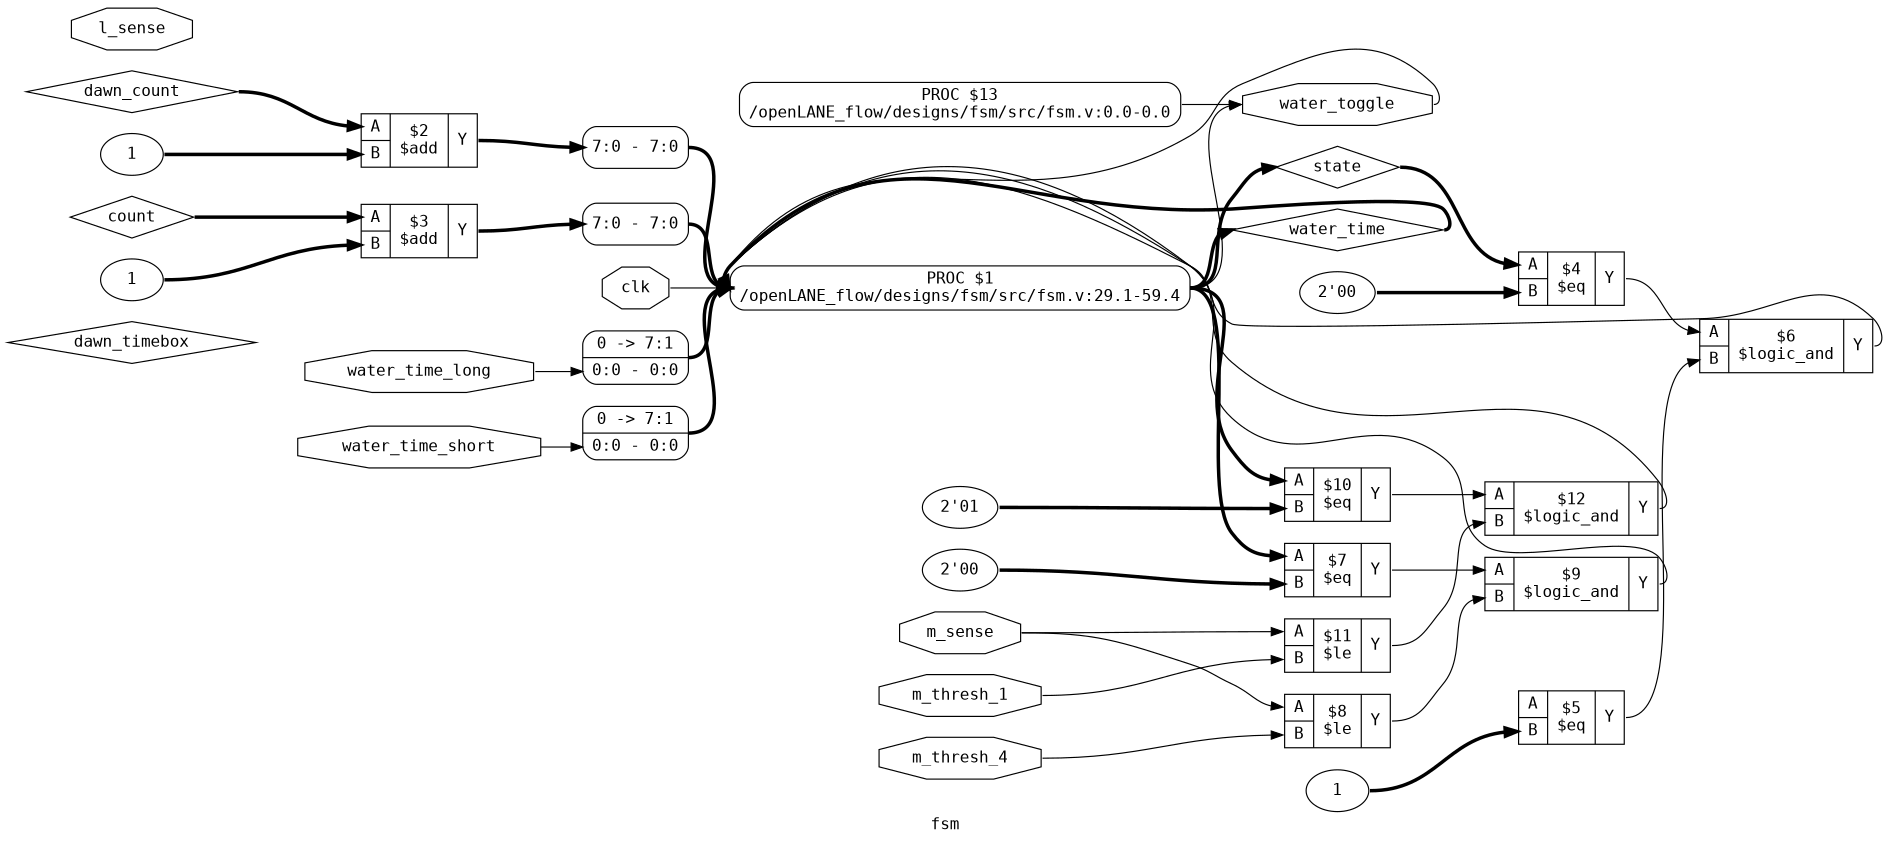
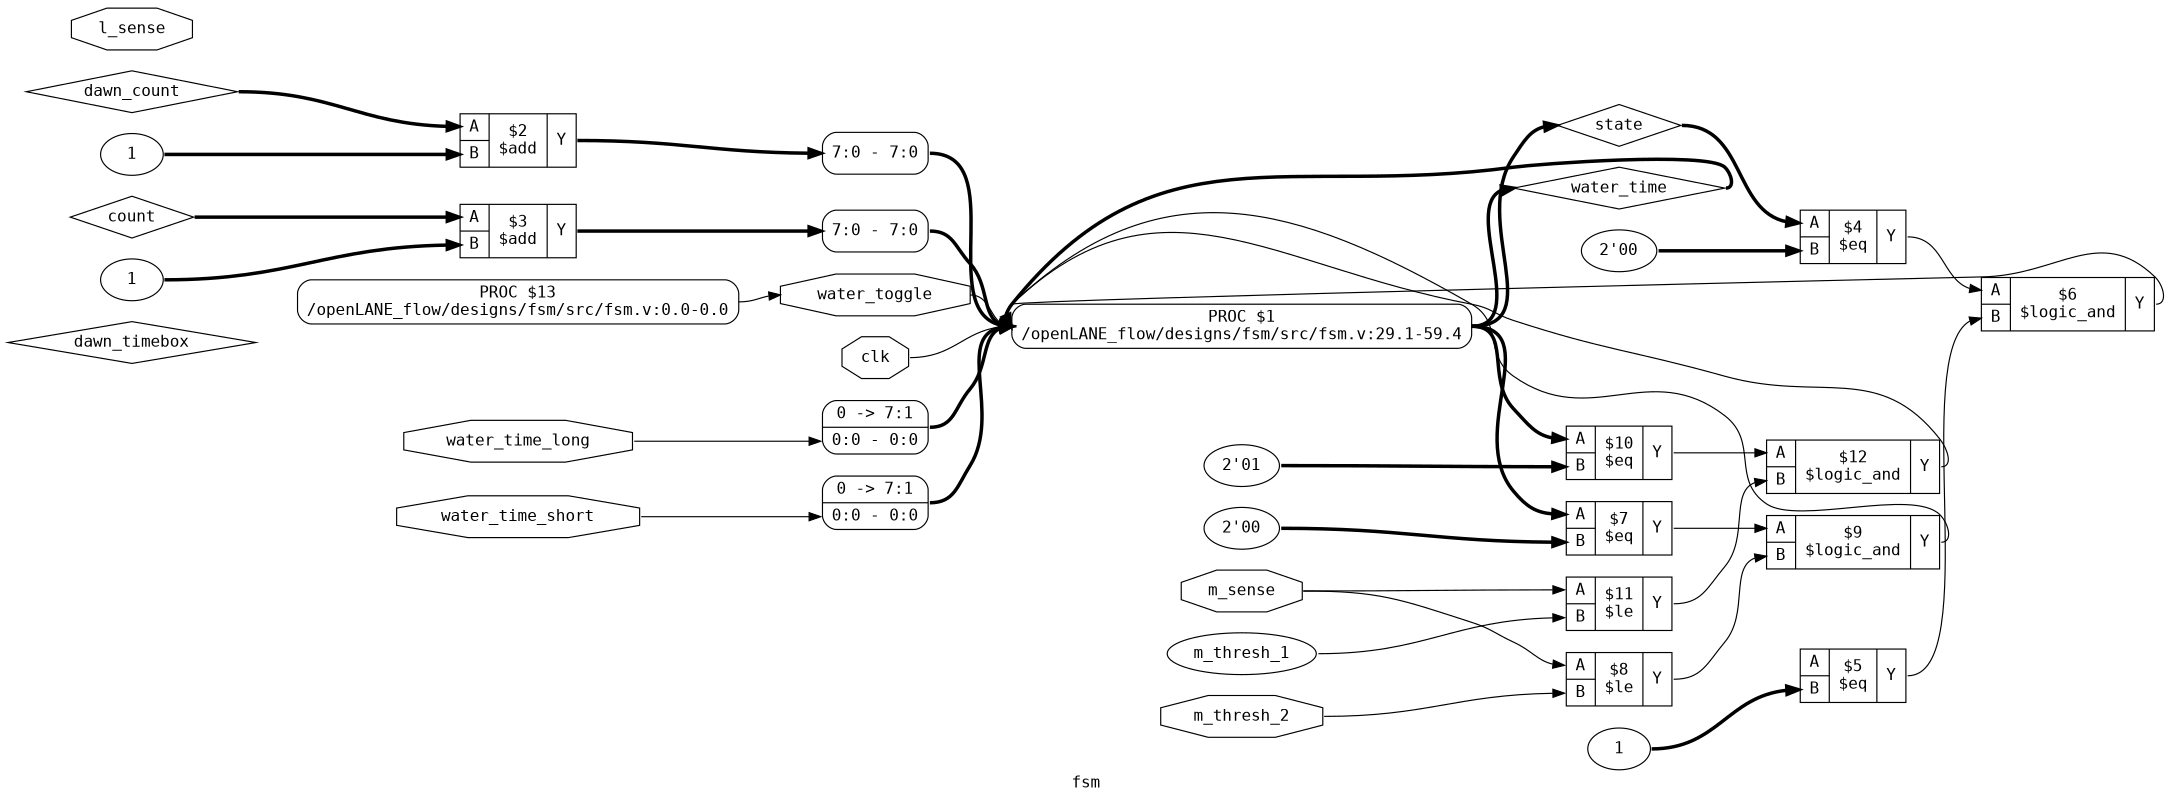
  digraph {
    fontname="DejaVu Sans Mono"
    label=fsm
    rankdir=LR
    remincross=true
    node [fontname="DejaVu Sans Mono" shape=record]
    edge [color=black fontname="DejaVu Sans Mono" headport=w style="setlinewidth(3)" tailport=e]
    n1 [color=black fontcolor=black label=dawn_timebox shape=diamond]
    n2 [color=black fontcolor=black label=dawn_count shape=diamond]
    n3 [label="{{<p44> A|<p45> B}|$2\n$add|{<p46> Y}}"]
    n4 [label="<s0> 7:0 - 7:0 " style=rounded]
    n5 [color=black fontcolor=black label=count shape=diamond]
    n6 [label="{{<p44> A|<p45> B}|$3\n$add|{<p46> Y}}"]
    n7 [label="<s0> 7:0 - 7:0 " style=rounded]
    n8 [color=black fontcolor=black label=water_time shape=diamond]
    n9 [label="PROC $1\n/openLANE_flow/designs/fsm/src/fsm.v:29.1-59.4" shape=box style=rounded]
    n10 [color=black fontcolor=black label=state shape=diamond]
    n11 [color=black fontcolor=black label=water_toggle shape=octagon]
    n12 [label="{{<p44> A|<p45> B}|$10\n$eq|{<p46> Y}}"]
    n13 [label="{{<p44> A|<p45> B}|$7\n$eq|{<p46> Y}}"]
    n14 [label="{{<p44> A|<p45> B}|$4\n$eq|{<p46> Y}}"]
    n15 [label="{{<p44> A|<p45> B}|$6\n$logic_and|{<p46> Y}}"]
    n16 [color=black fontcolor=black label=clk shape=octagon]
    n17 [color=black fontcolor=black label=water_time_long shape=octagon]
    n18 [label="0 -&gt; 7:1 |<s0> 0:0 - 0:0 " style=rounded]
    n19 [color=black fontcolor=black label=water_time_short shape=octagon]
    n20 [label="0 -&gt; 7:1 |<s0> 0:0 - 0:0 " style=rounded]
    n21 [label="{{<p44> A|<p45> B}|$5\n$eq|{<p46> Y}}"]
-   n22 [color=black fontcolor=black label=m_thresh_4 shape=octagon]
+   n22 [color=black fontcolor=black label=m_thresh_2 shape=octagon]
    n23 [label="{{<p44> A|<p45> B}|$8\n$le|{<p46> Y}}"]
    n24 [label="{{<p44> A|<p45> B}|$9\n$logic_and|{<p46> Y}}"]
-   n25 [color=black fontcolor=black label=m_thresh_1 shape=octagon]
+   n25 [color=black fontcolor=black label=m_thresh_1 shape=ellipse]
    n26 [label="{{<p44> A|<p45> B}|$11\n$le|{<p46> Y}}"]
    n27 [label="{{<p44> A|<p45> B}|$12\n$logic_and|{<p46> Y}}"]
    n28 [color=black fontcolor=black label=l_sense shape=octagon]
    n29 [color=black fontcolor=black label=m_sense shape=octagon]
    n30 [label="2'01" shape=""]
    n31 [label="2'00" shape=""]
    n32 [label=1 shape=""]
    n33 [label="2'00" shape=""]
    n34 [label=1 shape=""]
    n35 [label=1 shape=""]
    n36 [label="PROC $13\n/openLANE_flow/designs/fsm/src/fsm.v:0.0-0.0" shape=box style=rounded]
    n2 -> n3 [headport="p44:w"]
    n3 -> n4 [headport="s0:w" tailport="p46:e"]
    n4 -> n9
    n5 -> n6 [headport="p44:w"]
    n6 -> n7 [headport="s0:w" tailport="p46:e"]
    n7 -> n9
    n8 -> n9
    n9 -> n8
    n9 -> n10
-   n9 -> n11 [style=""]
    n9 -> n12 [headport="p44:w"]
    n9 -> n13 [headport="p44:w"]
    n10 -> n14 [headport="p44:w"]
    n11 -> n9 [style=""]
    n12 -> n27 [headport="p44:w" tailport="p46:e" style=""]
    n13 -> n24 [headport="p44:w" tailport="p46:e" style=""]
    n14 -> n15 [headport="p44:w" tailport="p46:e" style=""]
    n15 -> n9 [tailport="p46:e" style=""]
    n16 -> n9 [style=""]
    n17 -> n18 [headport="s0:w" style=""]
    n18 -> n9
    n19 -> n20 [headport="s0:w" style=""]
    n20 -> n9
    n21 -> n15 [headport="p45:w" tailport="p46:e" style=""]
    n22 -> n23 [headport="p45:w" style=""]
    n23 -> n24 [headport="p45:w" tailport="p46:e" style=""]
    n24 -> n9 [tailport="p46:e" style=""]
    n25 -> n26 [headport="p45:w" style=""]
    n26 -> n27 [headport="p45:w" tailport="p46:e" style=""]
    n27 -> n9 [tailport="p46:e" style=""]
    n29 -> n23 [headport="p44:w" style=""]
    n29 -> n26 [headport="p44:w" style=""]
    n30 -> n12 [headport="p45:w"]
    n31 -> n13 [headport="p45:w"]
    n32 -> n21 [headport="p45:w"]
    n33 -> n14 [headport="p45:w"]
    n34 -> n6 [headport="p45:w"]
    n35 -> n3 [headport="p45:w"]
    n36 -> n11 [style=""]
  }
